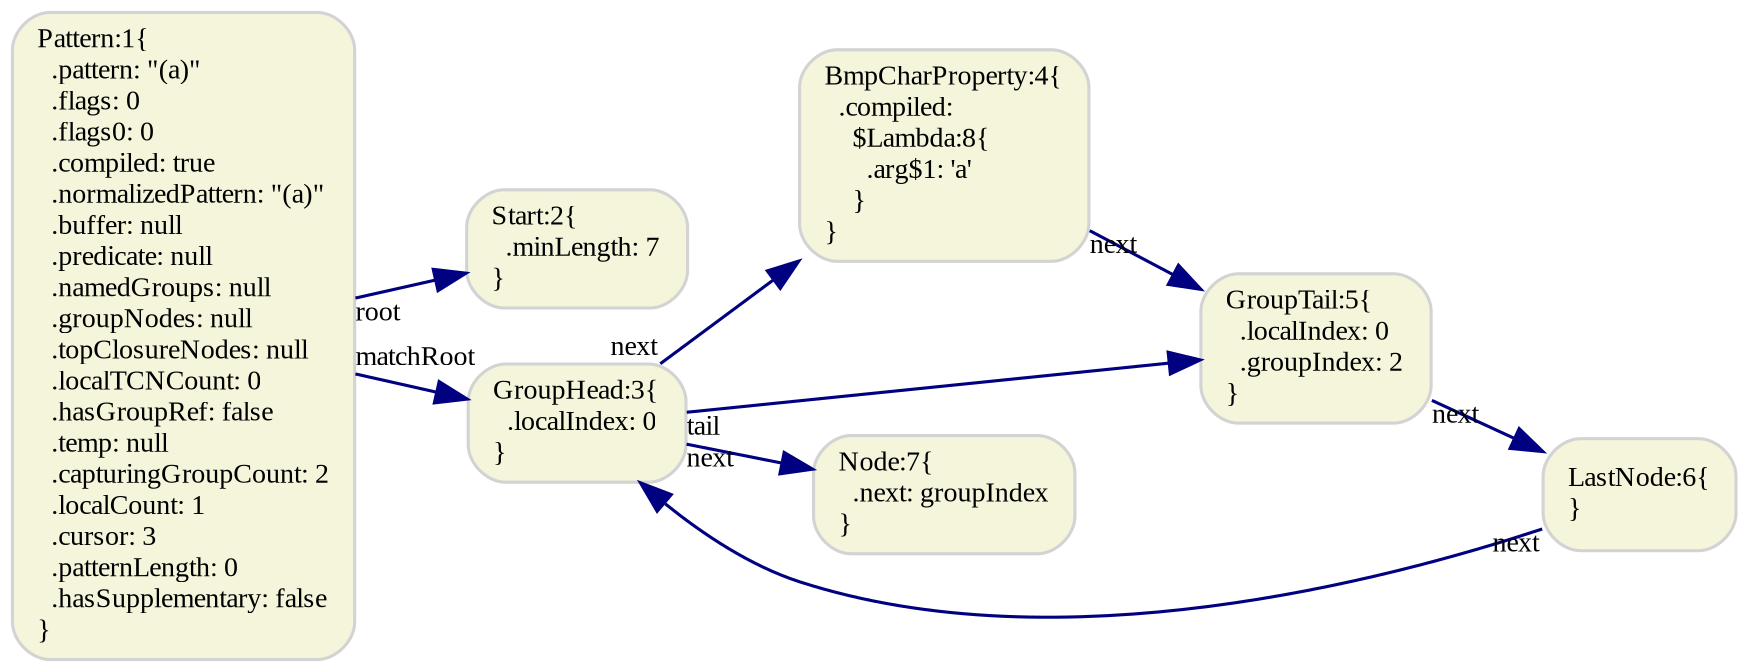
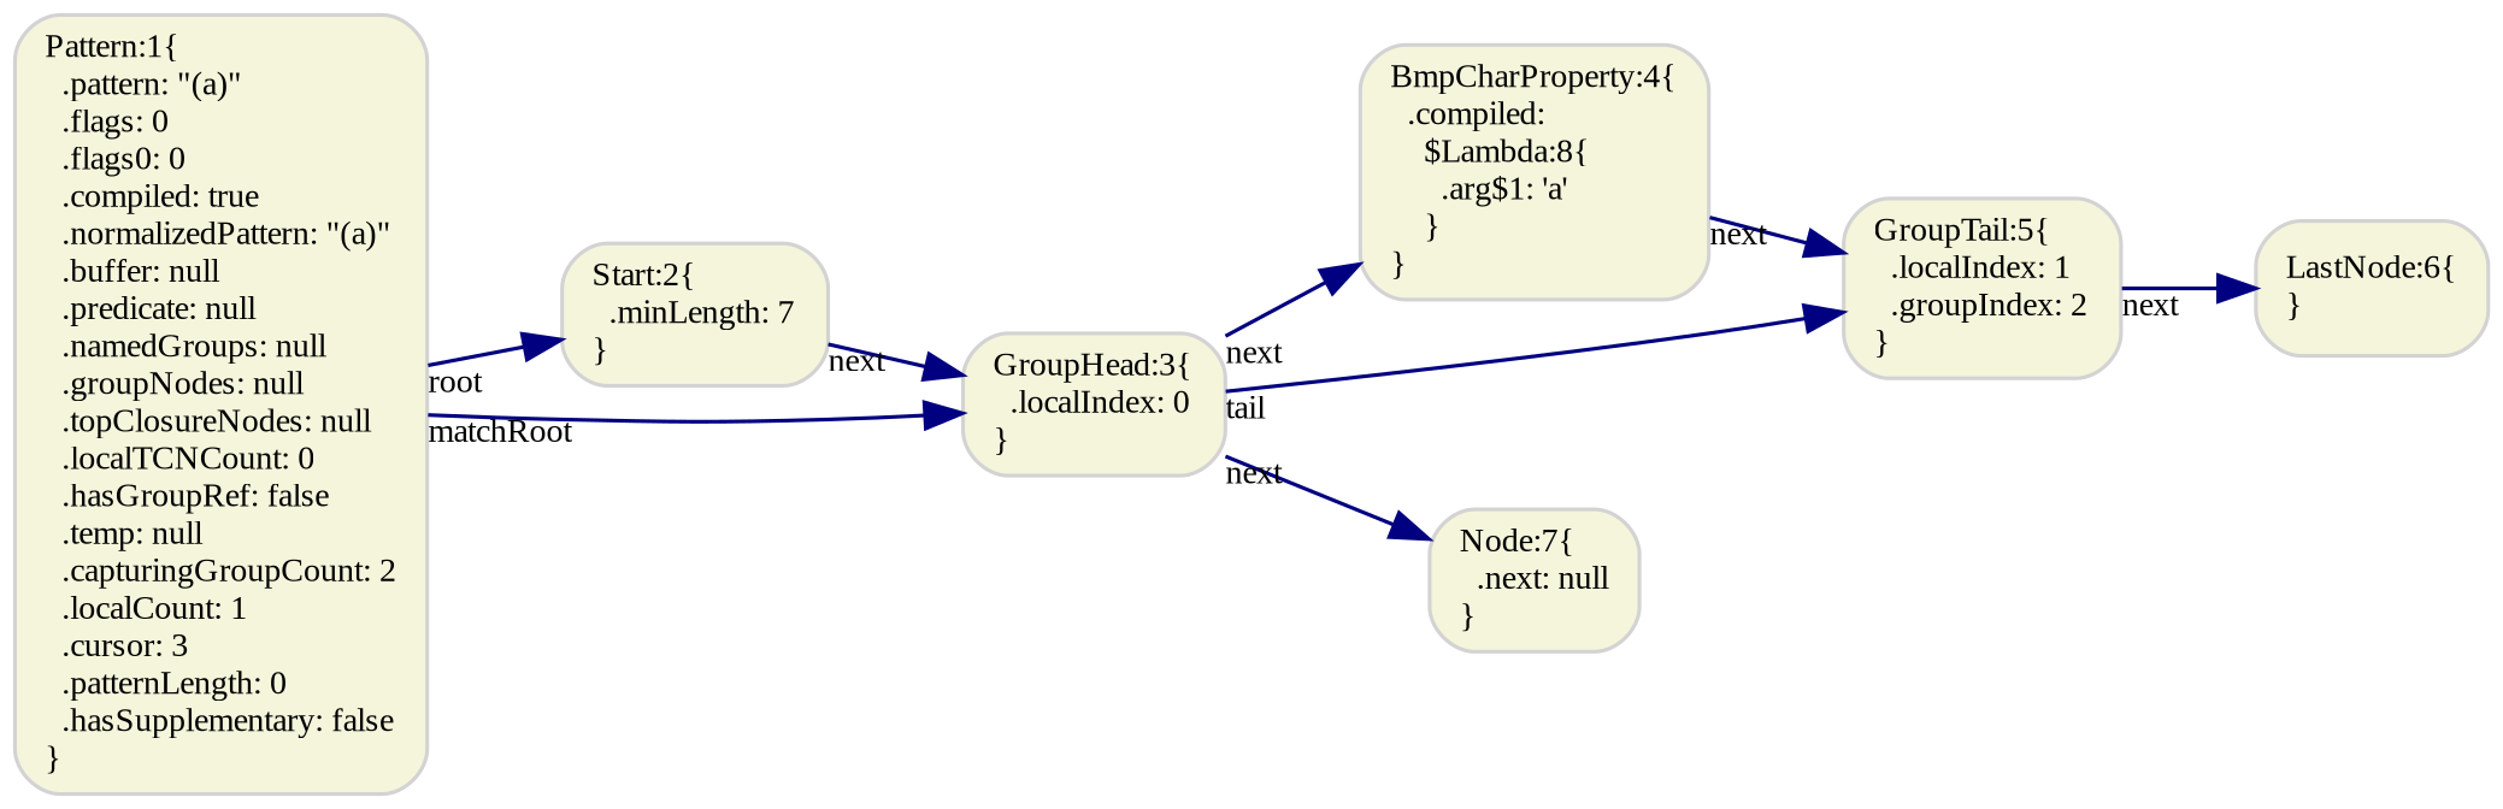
  digraph {
    fontname="Liberation Serif"
    fontsize=11
    rankdir=LR
    node [color=LightGray fillcolor=Beige fontname="Liberation Serif" fontsize=9 shape=box style="rounded,filled"]
    edge [color=Navy fontname="Liberation Serif" fontsize=9 taillabel=next]
    n1 [label="Pattern:1\{\l  .pattern: \"(a)\"\l  .flags: 0\l  .flags0: 0\l  .compiled: true\l  .normalizedPattern: \"(a)\"\l  .buffer: null\l  .predicate: null\l  .namedGroups: null\l  .groupNodes: null\l  .topClosureNodes: null\l  .localTCNCount: 0\l  .hasGroupRef: false\l  .temp: null\l  .capturingGroupCount: 2\l  .localCount: 1\l  .cursor: 3\l  .patternLength: 0\l  .hasSupplementary: false\l\}\l"]
    n2 [label="Start:2\{\l  .minLength: 7\l\}\l"]
    n3 [label="GroupHead:3\{\l  .localIndex: 0\l\}\l"]
    n4 [label="BmpCharProperty:4\{\l  .compiled:\l    $Lambda:8\{\l      .arg$1: 'a'\l    \}\l\}\l"]
-   n5 [label="GroupTail:5\{\l  .localIndex: 0\l  .groupIndex: 2\l\}\l"]
-   n6 [label="Node:7\{\l  .next: groupIndex\l\}\l"]
+   n5 [label="GroupTail:5\{\l  .localIndex: 1\l  .groupIndex: 2\l\}\l"]
+   n6 [label="Node:7\{\l  .next: null\l\}\l"]
    n7 [label="LastNode:6\{\l\}\l"]
    n1 -> n2 [taillabel=root]
    n1 -> n3 [taillabel=matchRoot]
-   n7 -> n3
+   n2 -> n3
    n3 -> n4
    n3 -> n5 [taillabel=tail]
    n3 -> n6
    n4 -> n5
    n5 -> n7
  }
